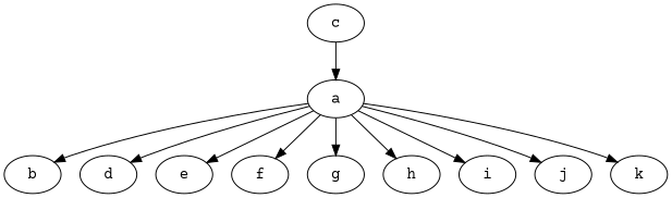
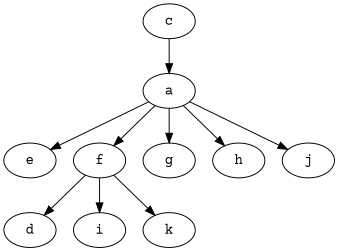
  digraph {
    fontname="Courier Prime"
    node [Weight=20 fontname="Courier Prime"]
    edge [Weight=3 fontname="Courier Prime"]
    a [Weight=10]
-   b
    d [Weight=22]
    e [Weight=23]
    f [Weight=25]
    g [Weight=17]
    h [Weight=23]
    i [Weight=19]
    j
    k
    c [Weight=21]
-   a -> b [Weight=5]
-   a -> d [Weight=4]
+   f -> d [Weight=4]
    a -> e
    a -> f
    a -> g [Weight=9]
    a -> h
-   a -> i [Weight=5]
+   f -> i [Weight=5]
    a -> j
-   a -> k [Weight=5]
+   f -> k [Weight=5]
    c -> a [Weight=6]
  }
